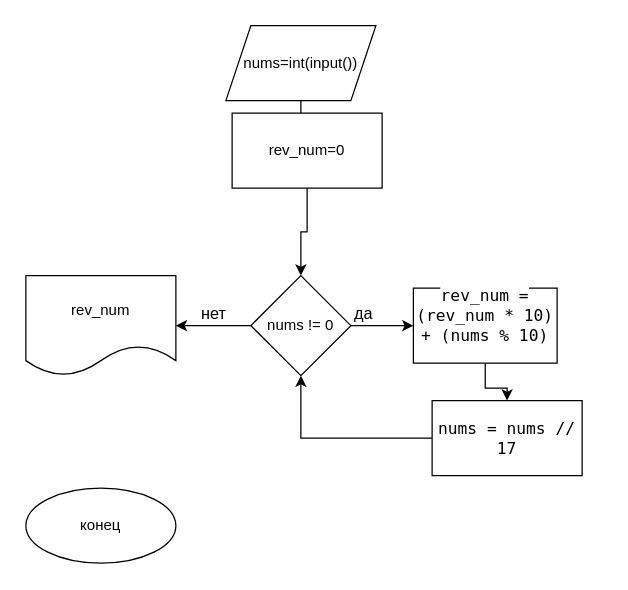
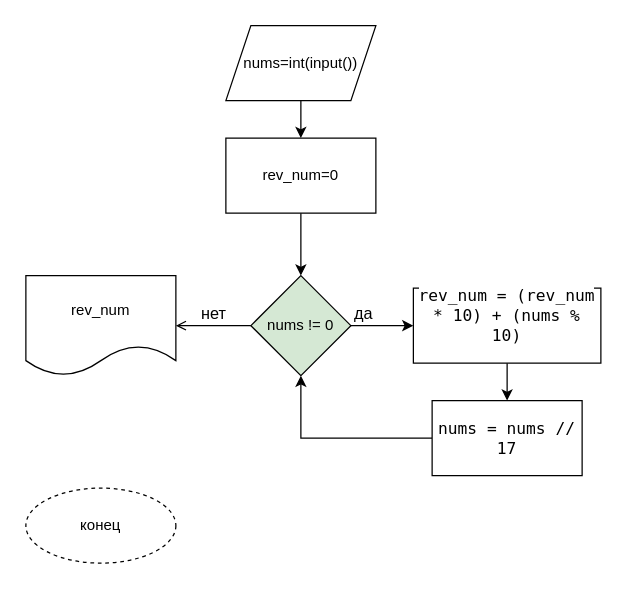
  <mxCell id="0" />
  <mxCell id="1" parent="0" />
  <mxCell id="2" value="" style="edgeStyle=orthogonalEdgeStyle;rounded=0;orthogonalLoop=1;jettySize=auto;html=1;" edge="1" parent="1" source="3" target="5"><mxGeometry relative="1" as="geometry" /></mxCell>
  <mxCell id="3" value="nums=int(input())" style="shape=parallelogram;perimeter=parallelogramPerimeter;whiteSpace=wrap;html=1;fixedSize=1;" vertex="1" parent="1"><mxGeometry x="180" y="20" width="120" height="60" as="geometry" /></mxCell>
  <mxCell id="4" value="" style="edgeStyle=orthogonalEdgeStyle;rounded=0;orthogonalLoop=1;jettySize=auto;html=1;" edge="1" parent="1" source="5" target="8"><mxGeometry relative="1" as="geometry" /></mxCell>
- <mxCell id="5" value="rev_num=0" style="whiteSpace=wrap;html=1;" vertex="1" parent="1"><mxGeometry x="185" y="90" width="120" height="60" as="geometry" /></mxCell>
+ <mxCell id="5" value="rev_num=0" style="whiteSpace=wrap;html=1;" vertex="1" parent="1"><mxGeometry x="180" y="110" width="120" height="60" as="geometry" /></mxCell>
  <mxCell id="6" value="" style="edgeStyle=orthogonalEdgeStyle;rounded=0;orthogonalLoop=1;jettySize=auto;html=1;" edge="1" parent="1" source="8" target="10"><mxGeometry relative="1" as="geometry" /></mxCell>
- <mxCell id="7" value="" style="edgeStyle=orthogonalEdgeStyle;rounded=0;orthogonalLoop=1;jettySize=auto;html=1;fontSize=13;" edge="1" parent="1" source="8" target="13"><mxGeometry relative="1" as="geometry" /></mxCell>
- <mxCell id="8" value="nums != 0" style="rhombus;whiteSpace=wrap;html=1;" vertex="1" parent="1"><mxGeometry x="200" y="220" width="80" height="80" as="geometry" /></mxCell>
+ <mxCell id="7" value="" style="edgeStyle=orthogonalEdgeStyle;rounded=0;orthogonalLoop=1;jettySize=auto;html=1;fontSize=13;endArrow=open;" edge="1" parent="1" source="8" target="13"><mxGeometry relative="1" as="geometry" /></mxCell>
+ <mxCell id="8" value="nums != 0" style="rhombus;whiteSpace=wrap;html=1;fillColor=#d5e8d4;" vertex="1" parent="1"><mxGeometry x="200" y="220" width="80" height="80" as="geometry" /></mxCell>
  <mxCell id="9" value="" style="edgeStyle=orthogonalEdgeStyle;rounded=0;orthogonalLoop=1;jettySize=auto;html=1;fontSize=13;" edge="1" parent="1" source="10" target="12"><mxGeometry relative="1" as="geometry" /></mxCell>
- <mxCell id="10" value="&lt;font style=&quot;font-size: 13px&quot;&gt;&lt;code style=&quot;box-sizing: inherit ; overflow-wrap: break-word ; cursor: pointer ; background-color: rgb(255 , 255 , 255)&quot;&gt; rev_num = (rev_num * 10) + (nums % 10)&lt;/code&gt;&lt;span style=&quot;font-family: &amp;#34;roboto&amp;#34; , , &amp;#34;apple color emoji&amp;#34; , &amp;#34;blinkmacsystemfont&amp;#34; , &amp;#34;segoe ui&amp;#34; , &amp;#34;roboto&amp;#34; , , &amp;#34;ubuntu&amp;#34; , &amp;#34;cantarell&amp;#34; , &amp;#34;helvetica neue&amp;#34; , sans-serif ; background-color: rgb(255 , 255 , 255)&quot;&gt;&lt;br&gt;&lt;/span&gt;&lt;br&gt;&lt;/font&gt;" style="whiteSpace=wrap;html=1;" vertex="1" parent="1"><mxGeometry x="330" y="230" width="115" height="60" as="geometry" /></mxCell>
+ <mxCell id="10" value="&lt;font style=&quot;font-size: 13px&quot;&gt;&lt;code style=&quot;box-sizing: inherit ; overflow-wrap: break-word ; cursor: pointer ; background-color: rgb(255 , 255 , 255)&quot;&gt; rev_num = (rev_num * 10) + (nums % 10)&lt;/code&gt;&lt;span style=&quot;font-family: &amp;#34;roboto&amp;#34; , , &amp;#34;apple color emoji&amp;#34; , &amp;#34;blinkmacsystemfont&amp;#34; , &amp;#34;segoe ui&amp;#34; , &amp;#34;roboto&amp;#34; , , &amp;#34;ubuntu&amp;#34; , &amp;#34;cantarell&amp;#34; , &amp;#34;helvetica neue&amp;#34; , sans-serif ; background-color: rgb(255 , 255 , 255)&quot;&gt;&lt;br&gt;&lt;/span&gt;&lt;br&gt;&lt;/font&gt;" style="whiteSpace=wrap;html=1;" vertex="1" parent="1"><mxGeometry x="330" y="230" width="150" height="60" as="geometry" /></mxCell>
  <mxCell id="11" style="edgeStyle=orthogonalEdgeStyle;rounded=0;orthogonalLoop=1;jettySize=auto;html=1;entryX=0.5;entryY=1;entryDx=0;entryDy=0;fontSize=13;" edge="1" parent="1" source="12" target="8"><mxGeometry relative="1" as="geometry" /></mxCell>
  <mxCell id="12" value="&#10;&#10;&lt;span style=&quot;color: rgb(0, 0, 0); font-family: monospace; font-size: 13px; font-style: normal; font-weight: 400; letter-spacing: normal; text-align: center; text-indent: 0px; text-transform: none; word-spacing: 0px; background-color: rgb(255, 255, 255); display: inline; float: none;&quot;&gt;nums = nums // 17&lt;/span&gt;&#10;&#10;" style="whiteSpace=wrap;html=1;" vertex="1" parent="1"><mxGeometry x="345" y="320" width="120" height="60" as="geometry" /></mxCell>
  <mxCell id="13" value="rev_num" style="shape=document;whiteSpace=wrap;html=1;boundedLbl=1;" vertex="1" parent="1"><mxGeometry x="20" y="220" width="120" height="80" as="geometry" /></mxCell>
  <mxCell id="14" value="да" style="text;html=1;align=center;verticalAlign=middle;resizable=0;points=[];autosize=1;strokeColor=none;fillColor=none;fontSize=13;" vertex="1" parent="1"><mxGeometry x="275" y="240" width="30" height="20" as="geometry" /></mxCell>
  <mxCell id="15" value="нет" style="text;html=1;align=center;verticalAlign=middle;resizable=0;points=[];autosize=1;strokeColor=none;fillColor=none;fontSize=13;" vertex="1" parent="1"><mxGeometry x="150" y="240" width="40" height="20" as="geometry" /></mxCell>
- <mxCell id="16" value="конец" style="ellipse;whiteSpace=wrap;html=1;" vertex="1" parent="1"><mxGeometry x="20" y="390" width="120" height="60" as="geometry" /></mxCell>
+ <mxCell id="16" value="конец" style="ellipse;whiteSpace=wrap;html=1;dashed=1;" vertex="1" parent="1"><mxGeometry x="20" y="390" width="120" height="60" as="geometry" /></mxCell>
